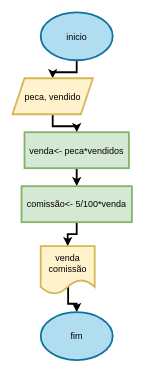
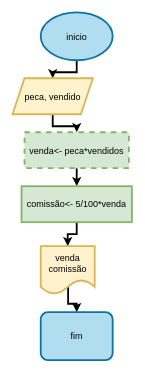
  <mxCell id="0" />
  <mxCell id="1" parent="0" />
  <mxCell id="2" value="" style="edgeStyle=orthogonalEdgeStyle;rounded=0;orthogonalLoop=1;jettySize=auto;html=1;strokeWidth=3;fontSize=15;" edge="1" parent="1" source="3" target="5"><mxGeometry relative="1" as="geometry" /></mxCell>
  <mxCell id="3" value="inicio" style="ellipse;whiteSpace=wrap;html=1;strokeWidth=3;fontSize=15;fillColor=#b1ddf0;strokeColor=#10739e;" vertex="1" parent="1"><mxGeometry x="67" y="20" width="120" height="80" as="geometry" /></mxCell>
  <mxCell id="4" value="" style="edgeStyle=orthogonalEdgeStyle;rounded=0;orthogonalLoop=1;jettySize=auto;html=1;strokeWidth=3;fontSize=15;" edge="1" parent="1" source="5" target="7"><mxGeometry relative="1" as="geometry" /></mxCell>
  <mxCell id="5" value="peca, vendido" style="shape=parallelogram;perimeter=parallelogramPerimeter;whiteSpace=wrap;html=1;fixedSize=1;strokeWidth=3;fontSize=15;fillColor=#fff2cc;strokeColor=#d6b656;" vertex="1" parent="1"><mxGeometry x="20" y="130" width="134" height="60" as="geometry" /></mxCell>
  <mxCell id="6" value="" style="edgeStyle=orthogonalEdgeStyle;rounded=0;orthogonalLoop=1;jettySize=auto;html=1;strokeWidth=3;fontSize=15;" edge="1" parent="1" source="7" target="9"><mxGeometry relative="1" as="geometry" /></mxCell>
- <mxCell id="7" value="venda&amp;lt;- peca*vendidos" style="whiteSpace=wrap;html=1;strokeWidth=3;fontSize=15;fillColor=#d5e8d4;strokeColor=#82b366;" vertex="1" parent="1"><mxGeometry x="40" y="220" width="174" height="60" as="geometry" /></mxCell>
+ <mxCell id="7" value="venda&amp;lt;- peca*vendidos" style="whiteSpace=wrap;html=1;strokeWidth=3;fontSize=15;fillColor=#d5e8d4;strokeColor=#82b366;dashed=1;" vertex="1" parent="1"><mxGeometry x="40" y="220" width="174" height="60" as="geometry" /></mxCell>
  <mxCell id="8" value="" style="edgeStyle=orthogonalEdgeStyle;rounded=0;orthogonalLoop=1;jettySize=auto;html=1;strokeWidth=3;fontSize=15;" edge="1" parent="1" source="9" target="11"><mxGeometry relative="1" as="geometry" /></mxCell>
  <mxCell id="9" value="comissão&amp;lt;- 5/100*venda" style="whiteSpace=wrap;html=1;strokeWidth=3;fontSize=15;fillColor=#d5e8d4;strokeColor=#82b366;" vertex="1" parent="1"><mxGeometry x="35" y="310" width="184" height="60" as="geometry" /></mxCell>
  <mxCell id="10" value="" style="edgeStyle=orthogonalEdgeStyle;rounded=0;orthogonalLoop=1;jettySize=auto;html=1;exitX=0.508;exitY=0.825;exitDx=0;exitDy=0;exitPerimeter=0;strokeWidth=3;fontSize=15;" edge="1" parent="1" source="11" target="12"><mxGeometry relative="1" as="geometry"><Array as="points"><mxPoint x="127" y="506" /></Array></mxGeometry></mxCell>
  <mxCell id="11" value="venda&lt;br&gt;comissão" style="shape=document;whiteSpace=wrap;html=1;boundedLbl=1;strokeWidth=3;fontSize=15;fillColor=#fff2cc;strokeColor=#d6b656;" vertex="1" parent="1"><mxGeometry x="67" y="410" width="90" height="80" as="geometry" /></mxCell>
- <mxCell id="12" value="fim" style="ellipse;whiteSpace=wrap;html=1;strokeWidth=3;fontSize=15;fillColor=#b1ddf0;strokeColor=#10739e;" vertex="1" parent="1"><mxGeometry x="67" y="520" width="120" height="80" as="geometry" /></mxCell>
+ <mxCell id="12" value="fim" style="whiteSpace=wrap;html=1;strokeWidth=3;fontSize=15;fillColor=#b1ddf0;strokeColor=#10739e;rounded=1;" vertex="1" parent="1"><mxGeometry x="67" y="520" width="120" height="80" as="geometry" /></mxCell>
